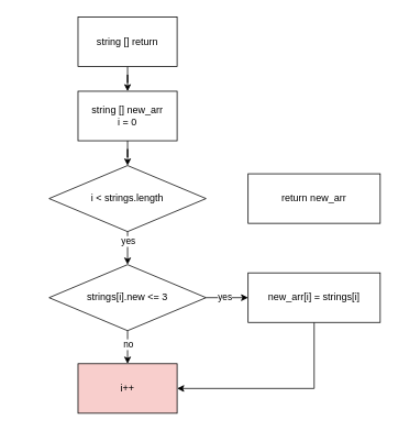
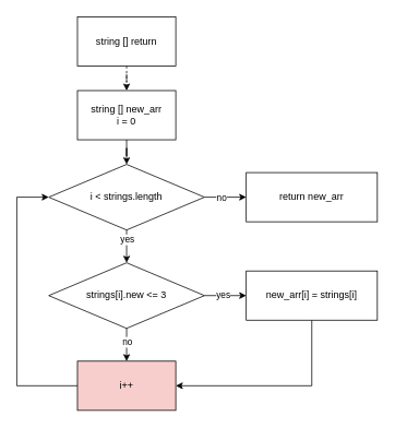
  <mxCell id="0" />
  <mxCell id="1" parent="0" />
- <mxCell id="2" value="" style="edgeStyle=orthogonalEdgeStyle;rounded=0;orthogonalLoop=1;jettySize=auto;html=1;" edge="1" parent="1" source="3" target="5"><mxGeometry relative="1" as="geometry" /></mxCell>
+ <mxCell id="2" value="" style="edgeStyle=orthogonalEdgeStyle;rounded=0;orthogonalLoop=1;jettySize=auto;html=1;dashed=1;" edge="1" parent="1" source="3" target="5"><mxGeometry relative="1" as="geometry" /></mxCell>
  <mxCell id="3" value="string [] return" style="rounded=0;whiteSpace=wrap;html=1;" vertex="1" parent="1"><mxGeometry x="94" y="20" width="120" height="60" as="geometry" /></mxCell>
  <mxCell id="4" value="" style="edgeStyle=orthogonalEdgeStyle;rounded=0;orthogonalLoop=1;jettySize=auto;html=1;" edge="1" parent="1" source="5" target="10"><mxGeometry relative="1" as="geometry" /></mxCell>
  <mxCell id="5" value="string [] new_arr&lt;div&gt;i = 0&lt;/div&gt;" style="whiteSpace=wrap;html=1;rounded=0;" vertex="1" parent="1"><mxGeometry x="94" y="110" width="120" height="60" as="geometry" /></mxCell>
+ <mxCell id="6" value="" style="edgeStyle=orthogonalEdgeStyle;rounded=0;orthogonalLoop=1;jettySize=auto;html=1;" edge="1" parent="1" source="10" target="11"><mxGeometry relative="1" as="geometry" /></mxCell>
+ <mxCell id="7" value="no" style="edgeLabel;html=1;align=center;verticalAlign=middle;resizable=0;points=[];" vertex="1" connectable="0" parent="6"><mxGeometry x="-0.216" relative="1" as="geometry"><mxPoint as="offset" /></mxGeometry></mxCell>
  <mxCell id="8" value="" style="edgeStyle=orthogonalEdgeStyle;rounded=0;orthogonalLoop=1;jettySize=auto;html=1;" edge="1" parent="1" source="10" target="16"><mxGeometry relative="1" as="geometry" /></mxCell>
  <mxCell id="9" value="yes" style="edgeLabel;html=1;align=center;verticalAlign=middle;resizable=0;points=[];" vertex="1" connectable="0" parent="8"><mxGeometry x="-0.45" relative="1" as="geometry"><mxPoint as="offset" /></mxGeometry></mxCell>
  <mxCell id="10" value="i &amp;lt; strings.length" style="rhombus;whiteSpace=wrap;html=1;rounded=0;" vertex="1" parent="1"><mxGeometry x="59" y="200" width="190" height="80" as="geometry" /></mxCell>
  <mxCell id="11" value="return new_arr" style="rounded=0;whiteSpace=wrap;html=1;" vertex="1" parent="1"><mxGeometry x="300" y="210" width="160" height="60" as="geometry" /></mxCell>
  <mxCell id="12" value="" style="edgeStyle=orthogonalEdgeStyle;rounded=0;orthogonalLoop=1;jettySize=auto;html=1;" edge="1" parent="1" source="16" target="18"><mxGeometry relative="1" as="geometry" /></mxCell>
  <mxCell id="13" value="no" style="edgeLabel;html=1;align=center;verticalAlign=middle;resizable=0;points=[];" vertex="1" connectable="0" parent="12"><mxGeometry x="-0.2" relative="1" as="geometry"><mxPoint as="offset" /></mxGeometry></mxCell>
  <mxCell id="14" value="" style="edgeStyle=orthogonalEdgeStyle;rounded=0;orthogonalLoop=1;jettySize=auto;html=1;" edge="1" parent="1" source="16" target="20"><mxGeometry relative="1" as="geometry" /></mxCell>
  <mxCell id="15" value="yes" style="edgeLabel;html=1;align=center;verticalAlign=middle;resizable=0;points=[];" vertex="1" connectable="0" parent="14"><mxGeometry x="-0.137" y="1" relative="1" as="geometry"><mxPoint as="offset" /></mxGeometry></mxCell>
  <mxCell id="16" value="strings[i].new &amp;lt;= 3" style="rhombus;whiteSpace=wrap;html=1;rounded=0;" vertex="1" parent="1"><mxGeometry x="59" y="320" width="190" height="80" as="geometry" /></mxCell>
+ <mxCell id="17" style="edgeStyle=orthogonalEdgeStyle;rounded=0;orthogonalLoop=1;jettySize=auto;html=1;entryX=0;entryY=0.5;entryDx=0;entryDy=0;" edge="1" parent="1" source="18" target="10"><mxGeometry relative="1" as="geometry"><Array as="points"><mxPoint x="20" y="470" /><mxPoint x="20" y="240" /></Array></mxGeometry></mxCell>
  <mxCell id="18" value="i++" style="whiteSpace=wrap;html=1;rounded=0;fillColor=#f8cecc;" vertex="1" parent="1"><mxGeometry x="94" y="440" width="120" height="60" as="geometry" /></mxCell>
  <mxCell id="19" style="edgeStyle=orthogonalEdgeStyle;rounded=0;orthogonalLoop=1;jettySize=auto;html=1;entryX=1;entryY=0.5;entryDx=0;entryDy=0;" edge="1" parent="1" source="20" target="18"><mxGeometry relative="1" as="geometry"><Array as="points"><mxPoint x="380" y="470" /></Array></mxGeometry></mxCell>
  <mxCell id="20" value="new_arr[i] = strings[i]" style="whiteSpace=wrap;html=1;rounded=0;" vertex="1" parent="1"><mxGeometry x="300" y="330" width="160" height="60" as="geometry" /></mxCell>
